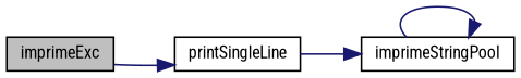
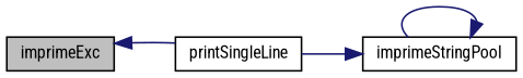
  digraph {
    fontname="Roboto Condensed"
    rankdir=LR
    node [color=black fillcolor=white fontname="Roboto Condensed" fontsize=10 shape=record style=filled]
    edge [color=midnightblue fontname="Roboto Condensed" fontsize=10 labelfontname=Helvetica labelfontsize=10 style=solid]
    n1 [fillcolor=grey75 fontcolor=black height=0.2 label=imprimeExc width=0.4]
    n2 [height=0.2 label=printSingleLine width=0.4]
    n3 [height=0.2 label=imprimeStringPool width=0.4]
-   n1 -> n2
+   n2 -> n1
    n2 -> n3
    n3 -> n3
  }
